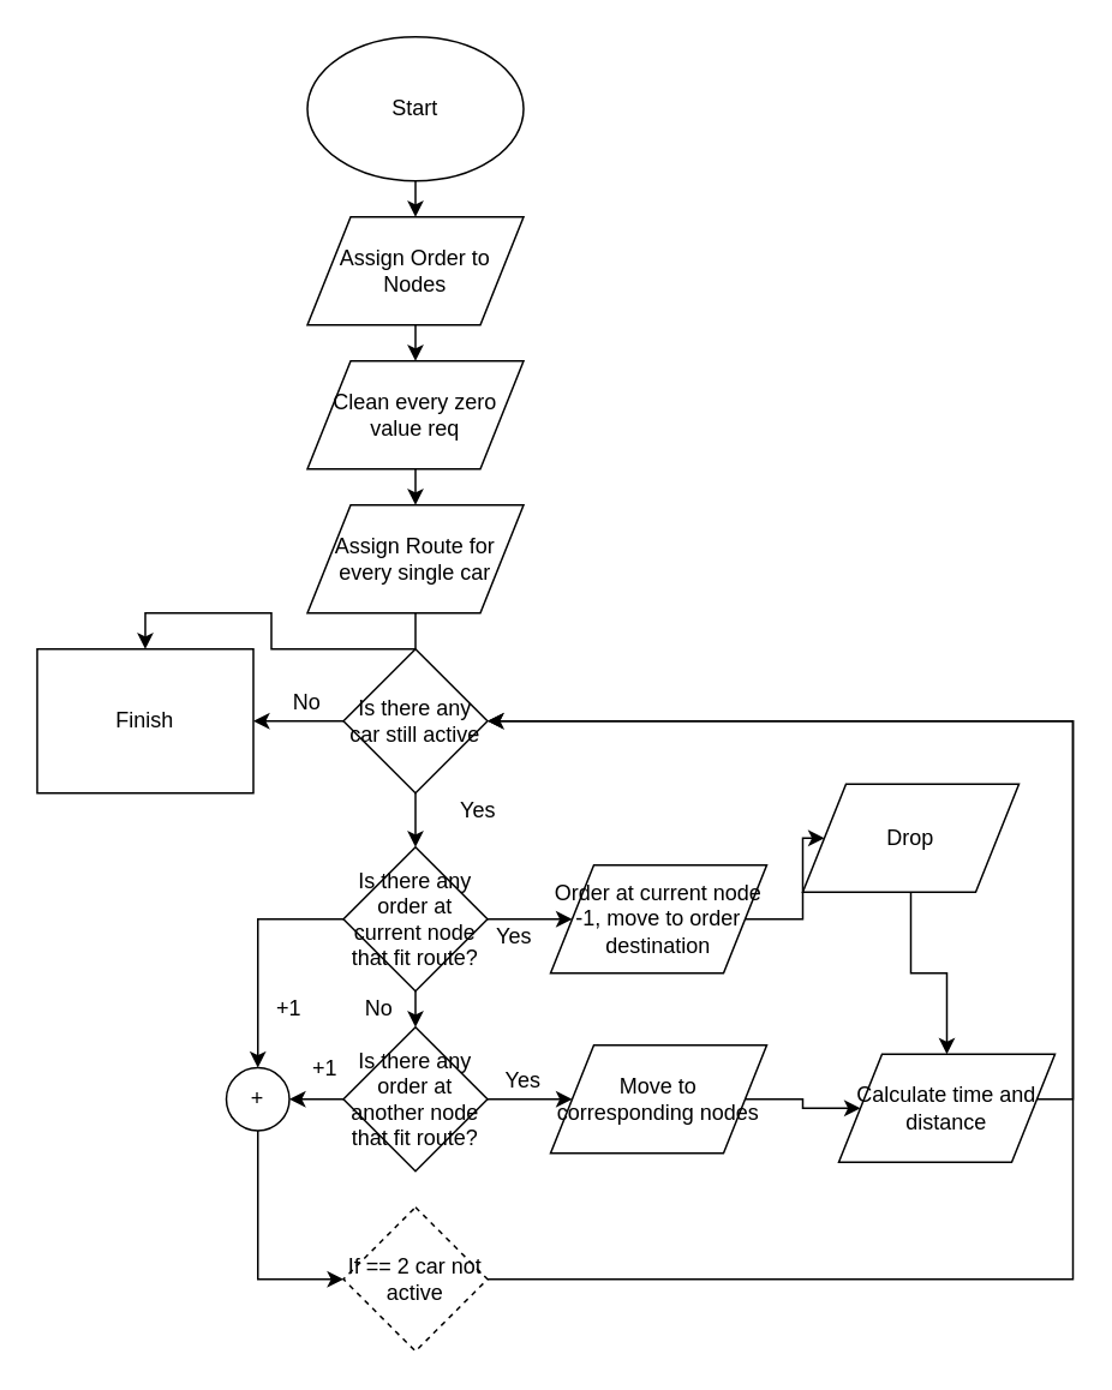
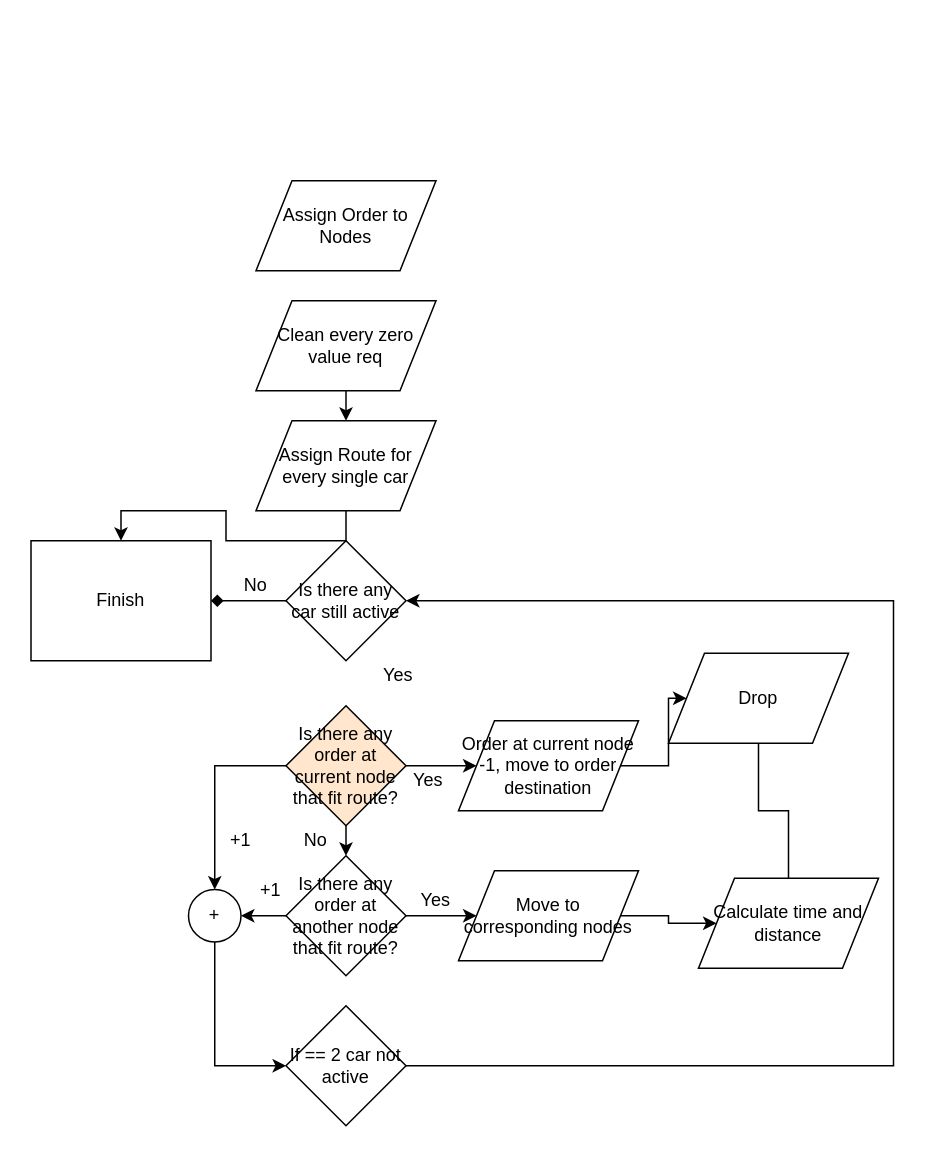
  <mxCell id="0" />
  <mxCell id="1" parent="0" />
- <mxCell id="2" style="edgeStyle=orthogonalEdgeStyle;rounded=0;orthogonalLoop=1;jettySize=auto;html=1;exitX=0.5;exitY=1;exitDx=0;exitDy=0;entryX=0.5;entryY=0;entryDx=0;entryDy=0;" parent="1" source="3" target="5" edge="1"><mxGeometry relative="1" as="geometry" /></mxCell>
- <mxCell id="3" value="Start" style="ellipse;whiteSpace=wrap;html=1;" parent="1" vertex="1"><mxGeometry x="170" y="20" width="120" height="80" as="geometry" /></mxCell>
- <mxCell id="4" style="edgeStyle=orthogonalEdgeStyle;rounded=0;orthogonalLoop=1;jettySize=auto;html=1;exitX=0.5;exitY=1;exitDx=0;exitDy=0;entryX=0.5;entryY=0;entryDx=0;entryDy=0;" parent="1" source="5" target="7" edge="1"><mxGeometry relative="1" as="geometry" /></mxCell>
  <mxCell id="5" value="Assign Order to Nodes" style="shape=parallelogram;perimeter=parallelogramPerimeter;whiteSpace=wrap;html=1;" parent="1" vertex="1"><mxGeometry x="170" y="120" width="120" height="60" as="geometry" /></mxCell>
  <mxCell id="6" style="edgeStyle=orthogonalEdgeStyle;rounded=0;orthogonalLoop=1;jettySize=auto;html=1;exitX=0.5;exitY=1;exitDx=0;exitDy=0;entryX=0.5;entryY=0;entryDx=0;entryDy=0;" parent="1" source="7" target="9" edge="1"><mxGeometry relative="1" as="geometry" /></mxCell>
  <mxCell id="7" value="Clean every zero value req" style="shape=parallelogram;perimeter=parallelogramPerimeter;whiteSpace=wrap;html=1;" parent="1" vertex="1"><mxGeometry x="170" y="200" width="120" height="60" as="geometry" /></mxCell>
  <mxCell id="8" style="edgeStyle=orthogonalEdgeStyle;rounded=0;orthogonalLoop=1;jettySize=auto;html=1;exitX=0.5;exitY=1;exitDx=0;exitDy=0;" parent="1" source="9" target="34" edge="1"><mxGeometry relative="1" as="geometry" /></mxCell>
  <mxCell id="9" value="Assign Route for every single car" style="shape=parallelogram;perimeter=parallelogramPerimeter;whiteSpace=wrap;html=1;" parent="1" vertex="1"><mxGeometry x="170" y="280" width="120" height="60" as="geometry" /></mxCell>
- <mxCell id="10" style="edgeStyle=orthogonalEdgeStyle;rounded=0;orthogonalLoop=1;jettySize=auto;html=1;exitX=0.5;exitY=1;exitDx=0;exitDy=0;entryX=0.5;entryY=0;entryDx=0;entryDy=0;" parent="1" source="12" target="16" edge="1"><mxGeometry relative="1" as="geometry" /></mxCell>
- <mxCell id="11" style="edgeStyle=orthogonalEdgeStyle;rounded=0;orthogonalLoop=1;jettySize=auto;html=1;exitX=0;exitY=0.5;exitDx=0;exitDy=0;entryX=1;entryY=0.5;entryDx=0;entryDy=0;" parent="1" source="12" target="34" edge="1"><mxGeometry relative="1" as="geometry" /></mxCell>
+ <mxCell id="11" style="edgeStyle=orthogonalEdgeStyle;rounded=0;orthogonalLoop=1;jettySize=auto;html=1;exitX=0;exitY=0.5;exitDx=0;exitDy=0;entryX=1;entryY=0.5;entryDx=0;entryDy=0;endArrow=diamond;" parent="1" source="12" target="34" edge="1"><mxGeometry relative="1" as="geometry" /></mxCell>
  <mxCell id="12" value="Is there any car still active" style="rhombus;whiteSpace=wrap;html=1;" parent="1" vertex="1"><mxGeometry x="190" y="360" width="80" height="80" as="geometry" /></mxCell>
  <mxCell id="13" style="edgeStyle=orthogonalEdgeStyle;rounded=0;orthogonalLoop=1;jettySize=auto;html=1;exitX=0.5;exitY=1;exitDx=0;exitDy=0;entryX=0.5;entryY=0;entryDx=0;entryDy=0;" parent="1" source="16" target="19" edge="1"><mxGeometry relative="1" as="geometry" /></mxCell>
  <mxCell id="14" style="edgeStyle=orthogonalEdgeStyle;rounded=0;orthogonalLoop=1;jettySize=auto;html=1;exitX=1;exitY=0.5;exitDx=0;exitDy=0;entryX=0;entryY=0.5;entryDx=0;entryDy=0;" parent="1" source="16" target="21" edge="1"><mxGeometry relative="1" as="geometry" /></mxCell>
  <mxCell id="15" style="edgeStyle=orthogonalEdgeStyle;rounded=0;orthogonalLoop=1;jettySize=auto;html=1;exitX=0;exitY=0.5;exitDx=0;exitDy=0;entryX=0.5;entryY=0;entryDx=0;entryDy=0;" parent="1" source="16" target="29" edge="1"><mxGeometry relative="1" as="geometry" /></mxCell>
- <mxCell id="16" value="Is there any order at current node that fit route?" style="rhombus;whiteSpace=wrap;html=1;" parent="1" vertex="1"><mxGeometry x="190" y="470" width="80" height="80" as="geometry" /></mxCell>
+ <mxCell id="16" value="Is there any order at current node that fit route?" style="rhombus;whiteSpace=wrap;html=1;fillColor=#ffe6cc;" parent="1" vertex="1"><mxGeometry x="190" y="470" width="80" height="80" as="geometry" /></mxCell>
  <mxCell id="17" style="edgeStyle=orthogonalEdgeStyle;rounded=0;orthogonalLoop=1;jettySize=auto;html=1;exitX=1;exitY=0.5;exitDx=0;exitDy=0;entryX=0;entryY=0.5;entryDx=0;entryDy=0;" parent="1" source="19" target="23" edge="1"><mxGeometry relative="1" as="geometry" /></mxCell>
  <mxCell id="18" style="edgeStyle=orthogonalEdgeStyle;rounded=0;orthogonalLoop=1;jettySize=auto;html=1;exitX=0;exitY=0.5;exitDx=0;exitDy=0;entryX=1;entryY=0.5;entryDx=0;entryDy=0;" parent="1" source="19" target="29" edge="1"><mxGeometry relative="1" as="geometry" /></mxCell>
  <mxCell id="19" value="Is there any order at another node that fit route?" style="rhombus;whiteSpace=wrap;html=1;" parent="1" vertex="1"><mxGeometry x="190" y="570" width="80" height="80" as="geometry" /></mxCell>
  <mxCell id="20" style="edgeStyle=orthogonalEdgeStyle;rounded=0;orthogonalLoop=1;jettySize=auto;html=1;exitX=1;exitY=0.5;exitDx=0;exitDy=0;entryX=0;entryY=0.5;entryDx=0;entryDy=0;" parent="1" source="21" target="25" edge="1"><mxGeometry relative="1" as="geometry" /></mxCell>
  <mxCell id="21" value="Order at current node -1, move to order destination" style="shape=parallelogram;perimeter=parallelogramPerimeter;whiteSpace=wrap;html=1;" parent="1" vertex="1"><mxGeometry x="305" y="480" width="120" height="60" as="geometry" /></mxCell>
  <mxCell id="22" style="edgeStyle=orthogonalEdgeStyle;rounded=0;orthogonalLoop=1;jettySize=auto;html=1;exitX=1;exitY=0.5;exitDx=0;exitDy=0;entryX=0;entryY=0.5;entryDx=0;entryDy=0;" parent="1" source="23" target="27" edge="1"><mxGeometry relative="1" as="geometry" /></mxCell>
  <mxCell id="23" value="Move to corresponding nodes" style="shape=parallelogram;perimeter=parallelogramPerimeter;whiteSpace=wrap;html=1;" parent="1" vertex="1"><mxGeometry x="305" y="580" width="120" height="60" as="geometry" /></mxCell>
- <mxCell id="24" style="edgeStyle=orthogonalEdgeStyle;rounded=0;orthogonalLoop=1;jettySize=auto;html=1;exitX=0.5;exitY=1;exitDx=0;exitDy=0;entryX=0.5;entryY=0;entryDx=0;entryDy=0;" parent="1" source="25" target="27" edge="1"><mxGeometry relative="1" as="geometry" /></mxCell>
+ <mxCell id="24" style="edgeStyle=orthogonalEdgeStyle;rounded=0;orthogonalLoop=1;jettySize=auto;html=1;exitX=0.5;exitY=1;exitDx=0;exitDy=0;entryX=0.5;entryY=0;entryDx=0;entryDy=0;endArrow=none;" parent="1" source="25" target="27" edge="1"><mxGeometry relative="1" as="geometry" /></mxCell>
  <mxCell id="25" value="Drop" style="shape=parallelogram;perimeter=parallelogramPerimeter;whiteSpace=wrap;html=1;" parent="1" vertex="1"><mxGeometry x="445" y="435" width="120" height="60" as="geometry" /></mxCell>
- <mxCell id="26" style="edgeStyle=orthogonalEdgeStyle;rounded=0;orthogonalLoop=1;jettySize=auto;html=1;exitX=1;exitY=0.5;exitDx=0;exitDy=0;entryX=1;entryY=0.5;entryDx=0;entryDy=0;" parent="1" source="27" target="12" edge="1"><mxGeometry relative="1" as="geometry"><Array as="points"><mxPoint x="595" y="610" /><mxPoint x="595" y="400" /></Array></mxGeometry></mxCell>
  <mxCell id="27" value="Calculate time and distance" style="shape=parallelogram;perimeter=parallelogramPerimeter;whiteSpace=wrap;html=1;" parent="1" vertex="1"><mxGeometry x="465" y="585" width="120" height="60" as="geometry" /></mxCell>
  <mxCell id="28" style="edgeStyle=orthogonalEdgeStyle;rounded=0;orthogonalLoop=1;jettySize=auto;html=1;exitX=0.5;exitY=1;exitDx=0;exitDy=0;entryX=0;entryY=0.5;entryDx=0;entryDy=0;" parent="1" source="29" target="33" edge="1"><mxGeometry relative="1" as="geometry" /></mxCell>
  <mxCell id="29" value="+" style="ellipse;whiteSpace=wrap;html=1;aspect=fixed;" parent="1" vertex="1"><mxGeometry x="125" y="592.5" width="35" height="35" as="geometry" /></mxCell>
  <mxCell id="30" value="+1" style="text;html=1;strokeColor=none;fillColor=none;align=center;verticalAlign=middle;whiteSpace=wrap;rounded=0;" parent="1" vertex="1"><mxGeometry x="140" y="550" width="40" height="20" as="geometry" /></mxCell>
  <mxCell id="31" value="+1" style="text;html=1;strokeColor=none;fillColor=none;align=center;verticalAlign=middle;whiteSpace=wrap;rounded=0;" parent="1" vertex="1"><mxGeometry x="160" y="582.5" width="40" height="20" as="geometry" /></mxCell>
  <mxCell id="32" style="edgeStyle=orthogonalEdgeStyle;rounded=0;orthogonalLoop=1;jettySize=auto;html=1;exitX=1;exitY=0.5;exitDx=0;exitDy=0;entryX=1;entryY=0.5;entryDx=0;entryDy=0;" parent="1" source="33" target="12" edge="1"><mxGeometry relative="1" as="geometry"><Array as="points"><mxPoint x="595" y="710" /><mxPoint x="595" y="400" /></Array></mxGeometry></mxCell>
- <mxCell id="33" value="If == 2 car not active" style="rhombus;whiteSpace=wrap;html=1;dashed=1;" parent="1" vertex="1"><mxGeometry x="190" y="670" width="80" height="80" as="geometry" /></mxCell>
+ <mxCell id="33" value="If == 2 car not active" style="rhombus;whiteSpace=wrap;html=1;" parent="1" vertex="1"><mxGeometry x="190" y="670" width="80" height="80" as="geometry" /></mxCell>
  <mxCell id="34" value="Finish" style="whiteSpace=wrap;html=1;rounded=0;" parent="1" vertex="1"><mxGeometry x="20" y="360" width="120" height="80" as="geometry" /></mxCell>
  <mxCell id="35" value="Yes" style="text;html=1;strokeColor=none;fillColor=none;align=center;verticalAlign=middle;whiteSpace=wrap;rounded=0;" vertex="1" parent="1"><mxGeometry x="265" y="510" width="40" height="20" as="geometry" /></mxCell>
  <mxCell id="36" value="Yes" style="text;html=1;strokeColor=none;fillColor=none;align=center;verticalAlign=middle;whiteSpace=wrap;rounded=0;" vertex="1" parent="1"><mxGeometry x="270" y="590" width="40" height="20" as="geometry" /></mxCell>
  <mxCell id="37" value="No" style="text;html=1;strokeColor=none;fillColor=none;align=center;verticalAlign=middle;whiteSpace=wrap;rounded=0;" vertex="1" parent="1"><mxGeometry x="190" y="550" width="40" height="20" as="geometry" /></mxCell>
  <mxCell id="38" value="Yes" style="text;html=1;strokeColor=none;fillColor=none;align=center;verticalAlign=middle;whiteSpace=wrap;rounded=0;" vertex="1" parent="1"><mxGeometry x="245" y="440" width="40" height="20" as="geometry" /></mxCell>
  <mxCell id="39" value="No" style="text;html=1;strokeColor=none;fillColor=none;align=center;verticalAlign=middle;whiteSpace=wrap;rounded=0;" vertex="1" parent="1"><mxGeometry x="150" y="380" width="40" height="20" as="geometry" /></mxCell>
